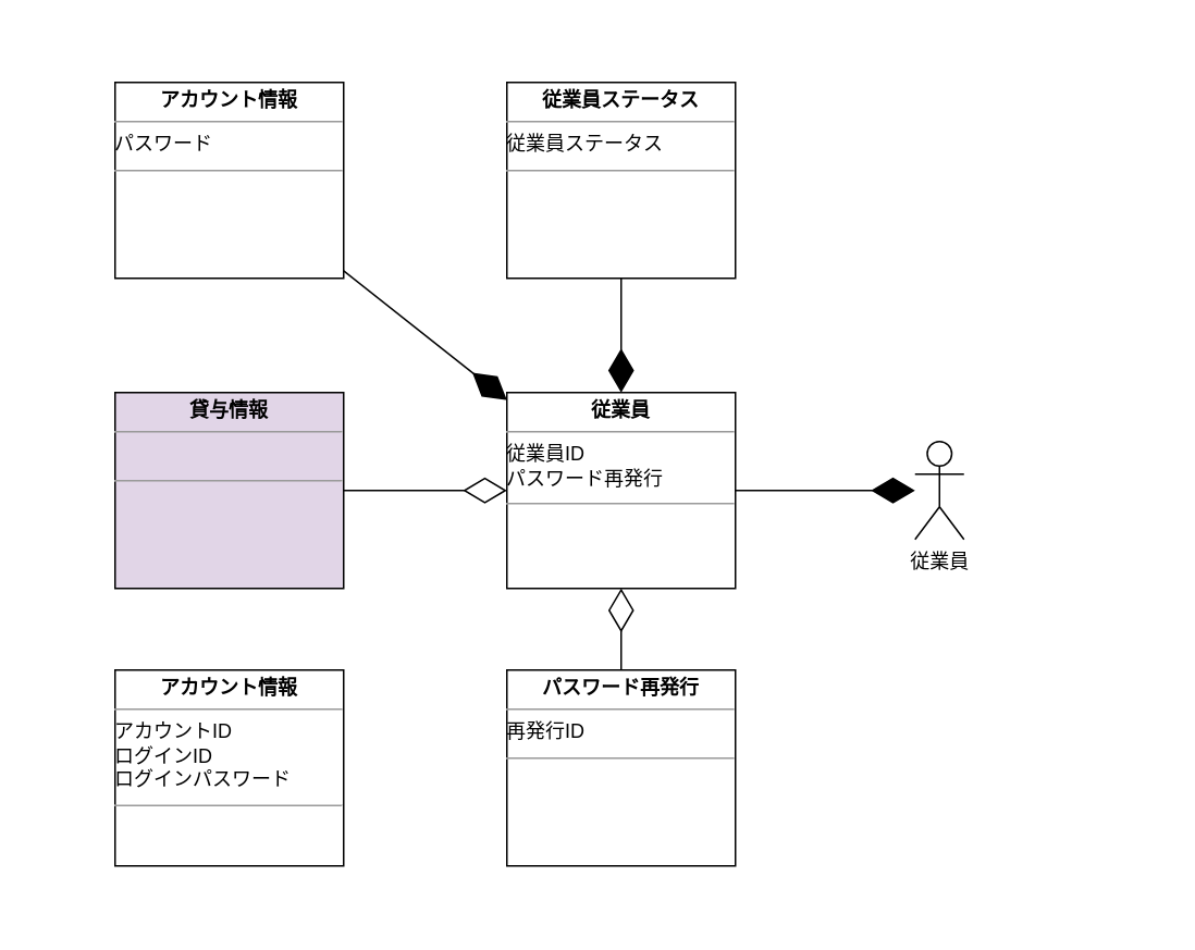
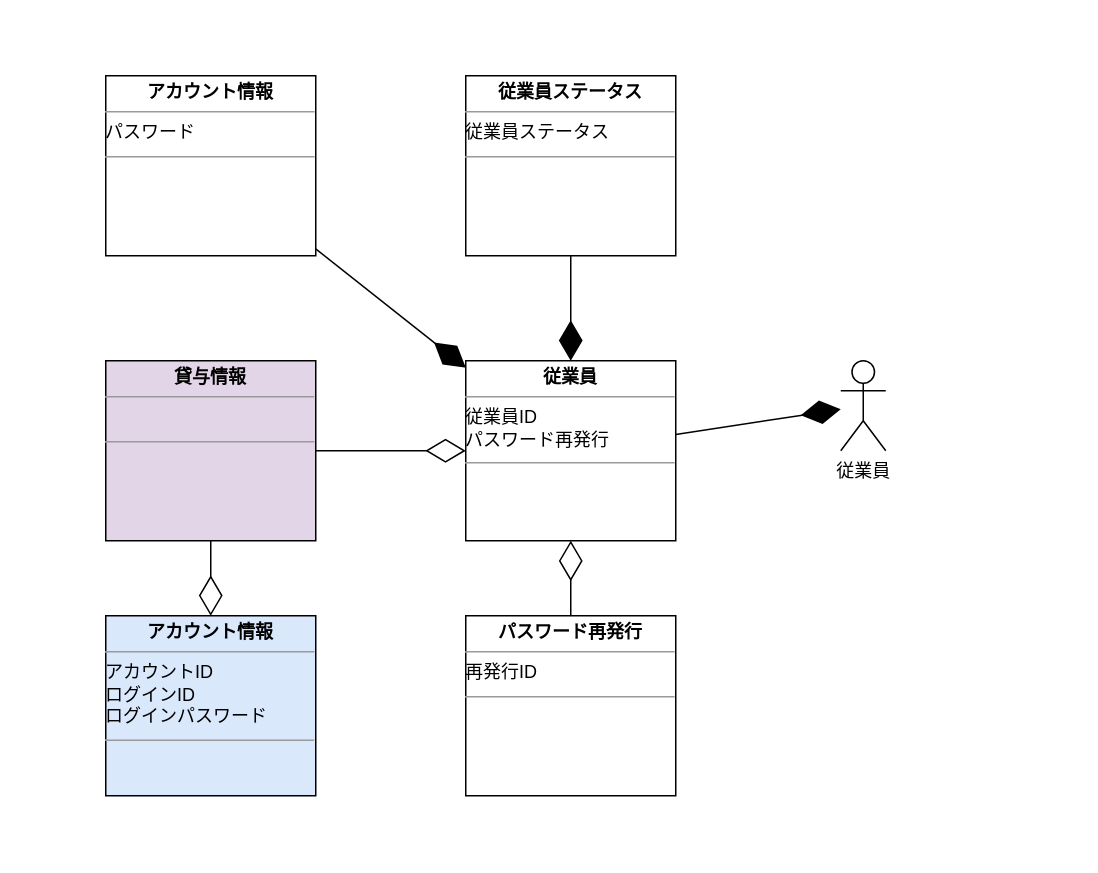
  <mxCell id="0" />
  <mxCell id="1" parent="0" />
  <mxCell id="2" value="" style="rounded=0;whiteSpace=wrap;html=1;strokeColor=none;" parent="1" vertex="1"><mxGeometry x="20" y="20" width="690" height="540" as="geometry" /></mxCell>
  <mxCell id="3" value="&lt;p style=&quot;margin:0px;margin-top:4px;text-align:center;&quot;&gt;&lt;b&gt;従業員&lt;/b&gt;&lt;/p&gt;&lt;hr size=&quot;1&quot;&gt;従業員ID&lt;br&gt;パスワード再発行&lt;br&gt;&lt;div style=&quot;height:2px;&quot;&gt;&lt;/div&gt;&lt;hr size=&quot;1&quot;&gt;&lt;div style=&quot;height:2px;&quot;&gt;&lt;/div&gt;" style="verticalAlign=top;align=left;overflow=fill;fontSize=12;fontFamily=Helvetica;html=1;" parent="1" vertex="1"><mxGeometry x="310" y="240" width="140" height="120" as="geometry" /></mxCell>
  <mxCell id="4" value="&lt;p style=&quot;margin:0px;margin-top:4px;text-align:center;&quot;&gt;&lt;b&gt;貸与情報&lt;/b&gt;&lt;/p&gt;&lt;hr size=&quot;1&quot;&gt;&lt;br&gt;&lt;div style=&quot;height:2px;&quot;&gt;&lt;/div&gt;&lt;hr size=&quot;1&quot;&gt;&lt;div style=&quot;height:2px;&quot;&gt;&lt;/div&gt;" style="verticalAlign=top;align=left;overflow=fill;fontSize=12;fontFamily=Helvetica;html=1;fillColor=#e1d5e7;" parent="1" vertex="1"><mxGeometry x="70" y="240" width="140" height="120" as="geometry" /></mxCell>
- <mxCell id="5" value="&lt;p style=&quot;margin:0px;margin-top:4px;text-align:center;&quot;&gt;&lt;b&gt;アカウント情報&lt;/b&gt;&lt;/p&gt;&lt;hr size=&quot;1&quot;&gt;アカウントID&lt;br&gt;ログインID&lt;br&gt;ログインパスワード&lt;br&gt;&lt;div style=&quot;height:2px;&quot;&gt;&lt;/div&gt;&lt;hr size=&quot;1&quot;&gt;&lt;div style=&quot;height:2px;&quot;&gt;&lt;/div&gt;" style="verticalAlign=top;align=left;overflow=fill;fontSize=12;fontFamily=Helvetica;html=1;" parent="1" vertex="1"><mxGeometry x="70" y="410" width="140" height="120" as="geometry" /></mxCell>
+ <mxCell id="5" value="&lt;p style=&quot;margin:0px;margin-top:4px;text-align:center;&quot;&gt;&lt;b&gt;アカウント情報&lt;/b&gt;&lt;/p&gt;&lt;hr size=&quot;1&quot;&gt;アカウントID&lt;br&gt;ログインID&lt;br&gt;ログインパスワード&lt;br&gt;&lt;div style=&quot;height:2px;&quot;&gt;&lt;/div&gt;&lt;hr size=&quot;1&quot;&gt;&lt;div style=&quot;height:2px;&quot;&gt;&lt;/div&gt;" style="verticalAlign=top;align=left;overflow=fill;fontSize=12;fontFamily=Helvetica;html=1;fillColor=#dae8fc;" parent="1" vertex="1"><mxGeometry x="70" y="410" width="140" height="120" as="geometry" /></mxCell>
  <mxCell id="6" value="&lt;p style=&quot;margin:0px;margin-top:4px;text-align:center;&quot;&gt;&lt;b&gt;アカウント情報&lt;/b&gt;&lt;/p&gt;&lt;hr size=&quot;1&quot;&gt;パスワード&lt;br&gt;&lt;div style=&quot;height:2px;&quot;&gt;&lt;/div&gt;&lt;hr size=&quot;1&quot;&gt;&lt;div style=&quot;height:2px;&quot;&gt;&lt;/div&gt;" style="verticalAlign=top;align=left;overflow=fill;fontSize=12;fontFamily=Helvetica;html=1;" vertex="1" parent="1"><mxGeometry x="70" y="50" width="140" height="120" as="geometry" /></mxCell>
  <mxCell id="7" value="&lt;p style=&quot;margin:0px;margin-top:4px;text-align:center;&quot;&gt;&lt;b&gt;従業員ステータス&lt;/b&gt;&lt;/p&gt;&lt;hr size=&quot;1&quot;&gt;従業員ステータス&lt;div style=&quot;height:2px;&quot;&gt;&lt;br&gt;&lt;/div&gt;&lt;hr size=&quot;1&quot;&gt;&lt;div style=&quot;height:2px;&quot;&gt;&lt;/div&gt;" style="verticalAlign=top;align=left;overflow=fill;fontSize=12;fontFamily=Helvetica;html=1;" vertex="1" parent="1"><mxGeometry x="310" y="50" width="140" height="120" as="geometry" /></mxCell>
  <mxCell id="8" value="" style="endArrow=diamondThin;endFill=1;endSize=24;html=1;" edge="1" parent="1" source="6" target="3"><mxGeometry width="160" relative="1" as="geometry"><mxPoint x="380" y="370" as="sourcePoint" /><mxPoint x="540" y="370" as="targetPoint" /></mxGeometry></mxCell>
  <mxCell id="9" value="" style="endArrow=diamondThin;endFill=1;endSize=24;html=1;" edge="1" parent="1" source="7" target="3"><mxGeometry width="160" relative="1" as="geometry"><mxPoint x="390" y="200" as="sourcePoint" /><mxPoint x="390" y="250" as="targetPoint" /></mxGeometry></mxCell>
  <mxCell id="10" value="&lt;p style=&quot;margin:0px;margin-top:4px;text-align:center;&quot;&gt;&lt;b&gt;パスワード再発行&lt;/b&gt;&lt;/p&gt;&lt;hr size=&quot;1&quot;&gt;再発行ID&lt;br&gt;&lt;div style=&quot;height:2px;&quot;&gt;&lt;/div&gt;&lt;hr size=&quot;1&quot;&gt;&lt;div style=&quot;height:2px;&quot;&gt;&lt;/div&gt;" style="verticalAlign=top;align=left;overflow=fill;fontSize=12;fontFamily=Helvetica;html=1;" vertex="1" parent="1"><mxGeometry x="310" y="410" width="140" height="120" as="geometry" /></mxCell>
  <mxCell id="11" value="" style="endArrow=diamondThin;endFill=0;endSize=24;html=1;" edge="1" parent="1" source="10" target="3"><mxGeometry width="160" relative="1" as="geometry"><mxPoint x="320" y="310" as="sourcePoint" /><mxPoint x="220" y="310" as="targetPoint" /></mxGeometry></mxCell>
  <mxCell id="12" value="" style="endArrow=diamondThin;endFill=0;endSize=24;html=1;" edge="1" parent="1" source="4" target="3"><mxGeometry width="160" relative="1" as="geometry"><mxPoint x="390" y="420" as="sourcePoint" /><mxPoint x="390" y="370" as="targetPoint" /></mxGeometry></mxCell>
- <mxCell id="14" value="従業員" style="shape=umlActor;verticalLabelPosition=bottom;verticalAlign=top;html=1;" vertex="1" parent="1"><mxGeometry x="560" y="270" width="30" height="60" as="geometry" /></mxCell>
+ <mxCell id="13" value="" style="endArrow=diamondThin;endFill=0;endSize=24;html=1;" edge="1" parent="1" source="4" target="5"><mxGeometry width="160" relative="1" as="geometry"><mxPoint x="220" y="310" as="sourcePoint" /><mxPoint x="320" y="310" as="targetPoint" /></mxGeometry></mxCell>
+ <mxCell id="14" value="従業員" style="shape=umlActor;verticalLabelPosition=bottom;verticalAlign=top;html=1;" vertex="1" parent="1"><mxGeometry x="560" y="240" width="30" height="60" as="geometry" /></mxCell>
  <mxCell id="15" value="" style="endArrow=diamondThin;endFill=1;endSize=24;html=1;" edge="1" parent="1" source="3" target="14"><mxGeometry width="160" relative="1" as="geometry"><mxPoint x="390" y="180" as="sourcePoint" /><mxPoint x="390" y="250" as="targetPoint" /></mxGeometry></mxCell>
